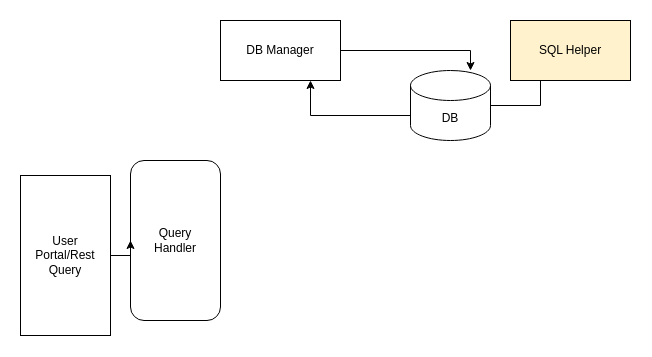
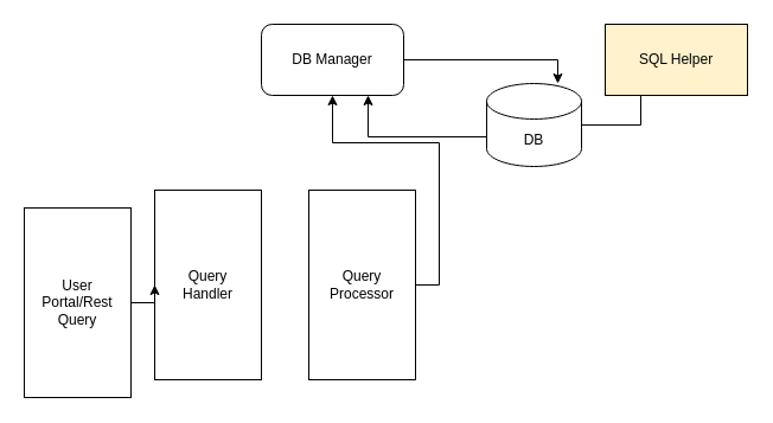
  <mxCell id="0" />
  <mxCell id="1" parent="0" />
- <mxCell id="2" value="Query&lt;br&gt;Handler" style="whiteSpace=wrap;html=1;rounded=1;" parent="1" vertex="1"><mxGeometry x="130" y="160" width="90" height="160" as="geometry" /></mxCell>
+ <mxCell id="2" value="Query&lt;br&gt;Handler" style="rounded=0;whiteSpace=wrap;html=1;" parent="1" vertex="1"><mxGeometry x="130" y="160" width="90" height="160" as="geometry" /></mxCell>
  <mxCell id="3" style="edgeStyle=orthogonalEdgeStyle;rounded=0;orthogonalLoop=1;jettySize=auto;html=1;exitX=0;exitY=0;exitDx=0;exitDy=45;exitPerimeter=0;entryX=0.75;entryY=1;entryDx=0;entryDy=0;" parent="1" source="5" target="7" edge="1"><mxGeometry relative="1" as="geometry" /></mxCell>
  <mxCell id="4" style="rounded=0;orthogonalLoop=1;jettySize=auto;html=1;entryX=0.25;entryY=1;entryDx=0;entryDy=0;edgeStyle=orthogonalEdgeStyle;endArrow=none;endFill=0;" edge="1" parent="1" source="5" target="12"><mxGeometry relative="1" as="geometry" /></mxCell>
  <mxCell id="5" value="DB" style="shape=cylinder3;whiteSpace=wrap;html=1;boundedLbl=1;backgroundOutline=1;size=15;" parent="1" vertex="1"><mxGeometry x="410" y="70" width="80" height="70" as="geometry" /></mxCell>
  <mxCell id="6" style="edgeStyle=orthogonalEdgeStyle;rounded=0;orthogonalLoop=1;jettySize=auto;html=1;entryX=0.75;entryY=0;entryDx=0;entryDy=0;entryPerimeter=0;" parent="1" source="7" target="5" edge="1"><mxGeometry relative="1" as="geometry" /></mxCell>
- <mxCell id="7" value="DB Manager" style="rounded=0;whiteSpace=wrap;html=1;" parent="1" vertex="1"><mxGeometry x="220" y="20" width="120" height="60" as="geometry" /></mxCell>
+ <mxCell id="7" value="DB Manager" style="whiteSpace=wrap;html=1;rounded=1;" parent="1" vertex="1"><mxGeometry x="220" y="20" width="120" height="60" as="geometry" /></mxCell>
+ <mxCell id="8" style="edgeStyle=orthogonalEdgeStyle;rounded=0;orthogonalLoop=1;jettySize=auto;html=1;exitX=1;exitY=0.5;exitDx=0;exitDy=0;" parent="1" source="9" target="7" edge="1"><mxGeometry relative="1" as="geometry"><mxPoint x="160" y="60" as="targetPoint" /></mxGeometry></mxCell>
+ <mxCell id="9" value="&lt;div&gt;Query&lt;/div&gt;&lt;div&gt;Processor&lt;/div&gt;" style="rounded=0;whiteSpace=wrap;html=1;" parent="1" vertex="1"><mxGeometry x="260" y="160" width="90" height="160" as="geometry" /></mxCell>
  <mxCell id="10" style="edgeStyle=orthogonalEdgeStyle;rounded=0;orthogonalLoop=1;jettySize=auto;html=1;" parent="1" source="11" target="2" edge="1"><mxGeometry relative="1" as="geometry" /></mxCell>
  <mxCell id="11" value="User Portal/Rest Query" style="rounded=0;whiteSpace=wrap;html=1;" parent="1" vertex="1"><mxGeometry x="20" y="175" width="90" height="160" as="geometry" /></mxCell>
  <mxCell id="12" value="SQL Helper" style="rounded=0;whiteSpace=wrap;html=1;fillColor=#fff2cc;" vertex="1" parent="1"><mxGeometry x="510" y="20" width="120" height="60" as="geometry" /></mxCell>
